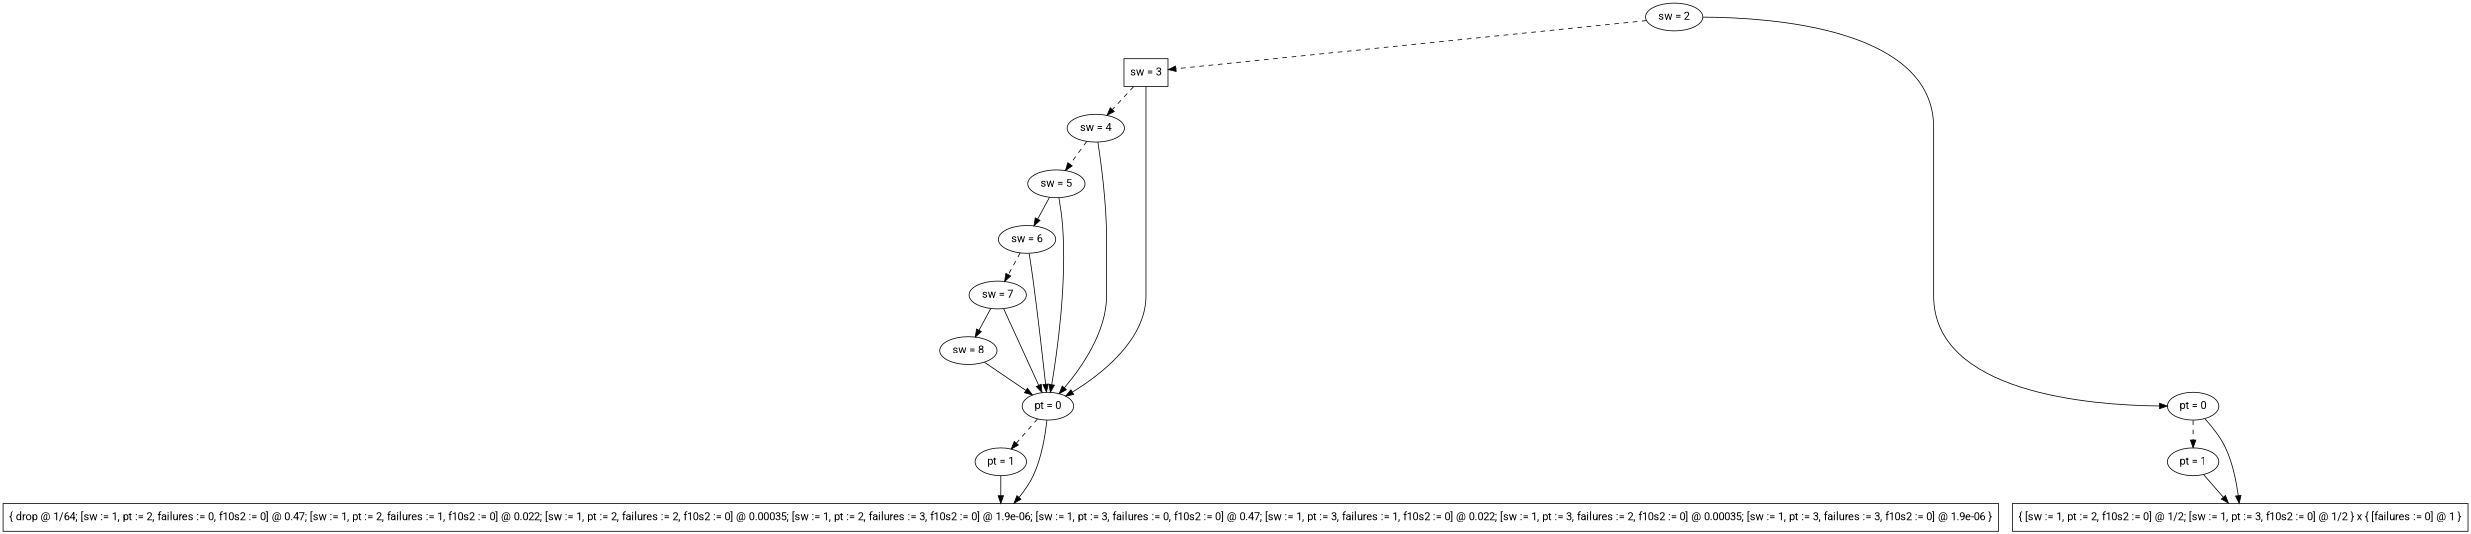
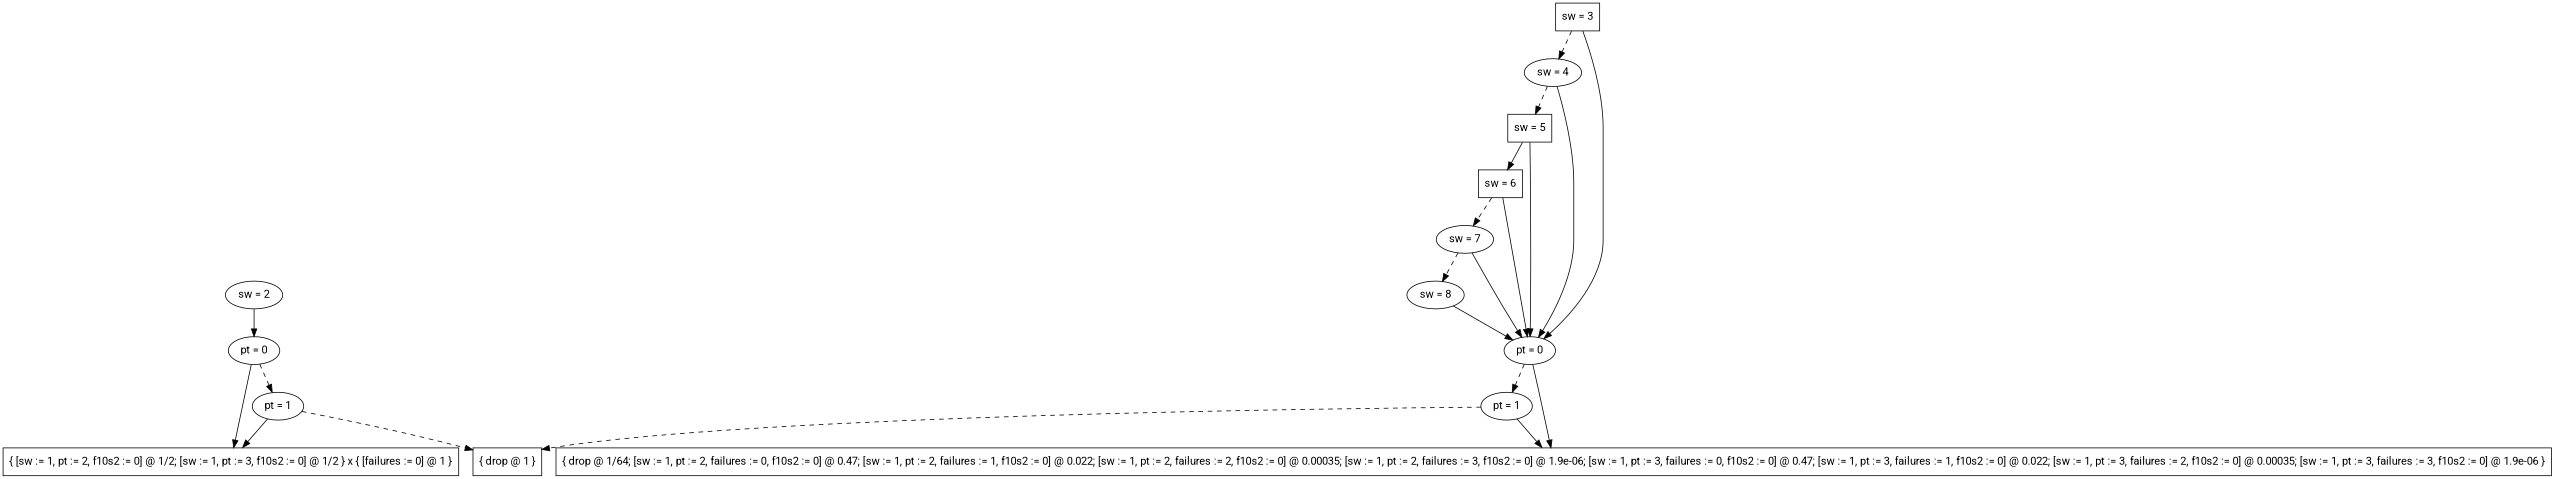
  digraph {
    fontname=Roboto
    node [fontname=Roboto]
    edge [fontname=Roboto]
    n1 [label="sw = 4"]
    n2 [label="pt = 1"]
    n3 [label="pt = 1"]
-   n4 [label="sw = 5"]
+   n4 [label="sw = 5" shape=box]
    n5 [label="sw = 3" shape=box]
    n6 [label="sw = 2"]
    n7 [label="sw = 7"]
    n8 [label="sw = 8"]
-   n9 [label="sw = 6"]
+   n9 [label="sw = 6" shape=box]
    n10 [label="pt = 0"]
    n11 [label="pt = 0"]
    n12 [label="{ [sw := 1, pt := 2, f10s2 := 0] @ 1/2; [sw := 1, pt := 3, f10s2 := 0] @ 1/2 } x { [failures := 0] @ 1 }" shape=box]
+   n13 [label="{ drop @ 1 }" shape=box]
    n14 [label="{ drop @ 1/64; [sw := 1, pt := 2, failures := 0, f10s2 := 0] @ 0.47; [sw := 1, pt := 2, failures := 1, f10s2 := 0] @ 0.022; [sw := 1, pt := 2, failures := 2, f10s2 := 0] @ 0.00035; [sw := 1, pt := 2, failures := 3, f10s2 := 0] @ 1.9e-06; [sw := 1, pt := 3, failures := 0, f10s2 := 0] @ 0.47; [sw := 1, pt := 3, failures := 1, f10s2 := 0] @ 0.022; [sw := 1, pt := 3, failures := 2, f10s2 := 0] @ 0.00035; [sw := 1, pt := 3, failures := 3, f10s2 := 0] @ 1.9e-06 }" shape=box]
    subgraph sub_1 {
      rank=same
      n1
    }
    subgraph sub_2 {
      rank=same
      n2
      n3
    }
    subgraph sub_3 {
      rank=same
      n4
    }
    subgraph sub_4 {
      rank=same
      n5
    }
    subgraph sub_5 {
      rank=same
      n6
    }
    subgraph sub_6 {
      rank=same
      n7
    }
    subgraph sub_7 {
      rank=same
      n8
    }
    subgraph sub_8 {
      rank=same
      n9
    }
    subgraph sub_9 {
      rank=same
      n10
      n11
    }
    n1 -> n4 [style=dashed]
    n1 -> n11
    n2 -> n12
+   n2 -> n13 [style=dashed]
+   n3 -> n13 [style=dashed]
    n3 -> n14
    n4 -> n9 [style=solid]
    n4 -> n11
    n5 -> n1 [style=dashed]
    n5 -> n11
-   n6 -> n5 [style=dashed]
    n6 -> n10
-   n7 -> n8 [style=solid]
+   n7 -> n8 [style=dashed]
    n7 -> n11
    n8 -> n11
    n9 -> n7 [style=dashed]
    n9 -> n11
    n10 -> n2 [style=dashed]
    n10 -> n12
    n11 -> n3 [style=dashed]
    n11 -> n14
  }
